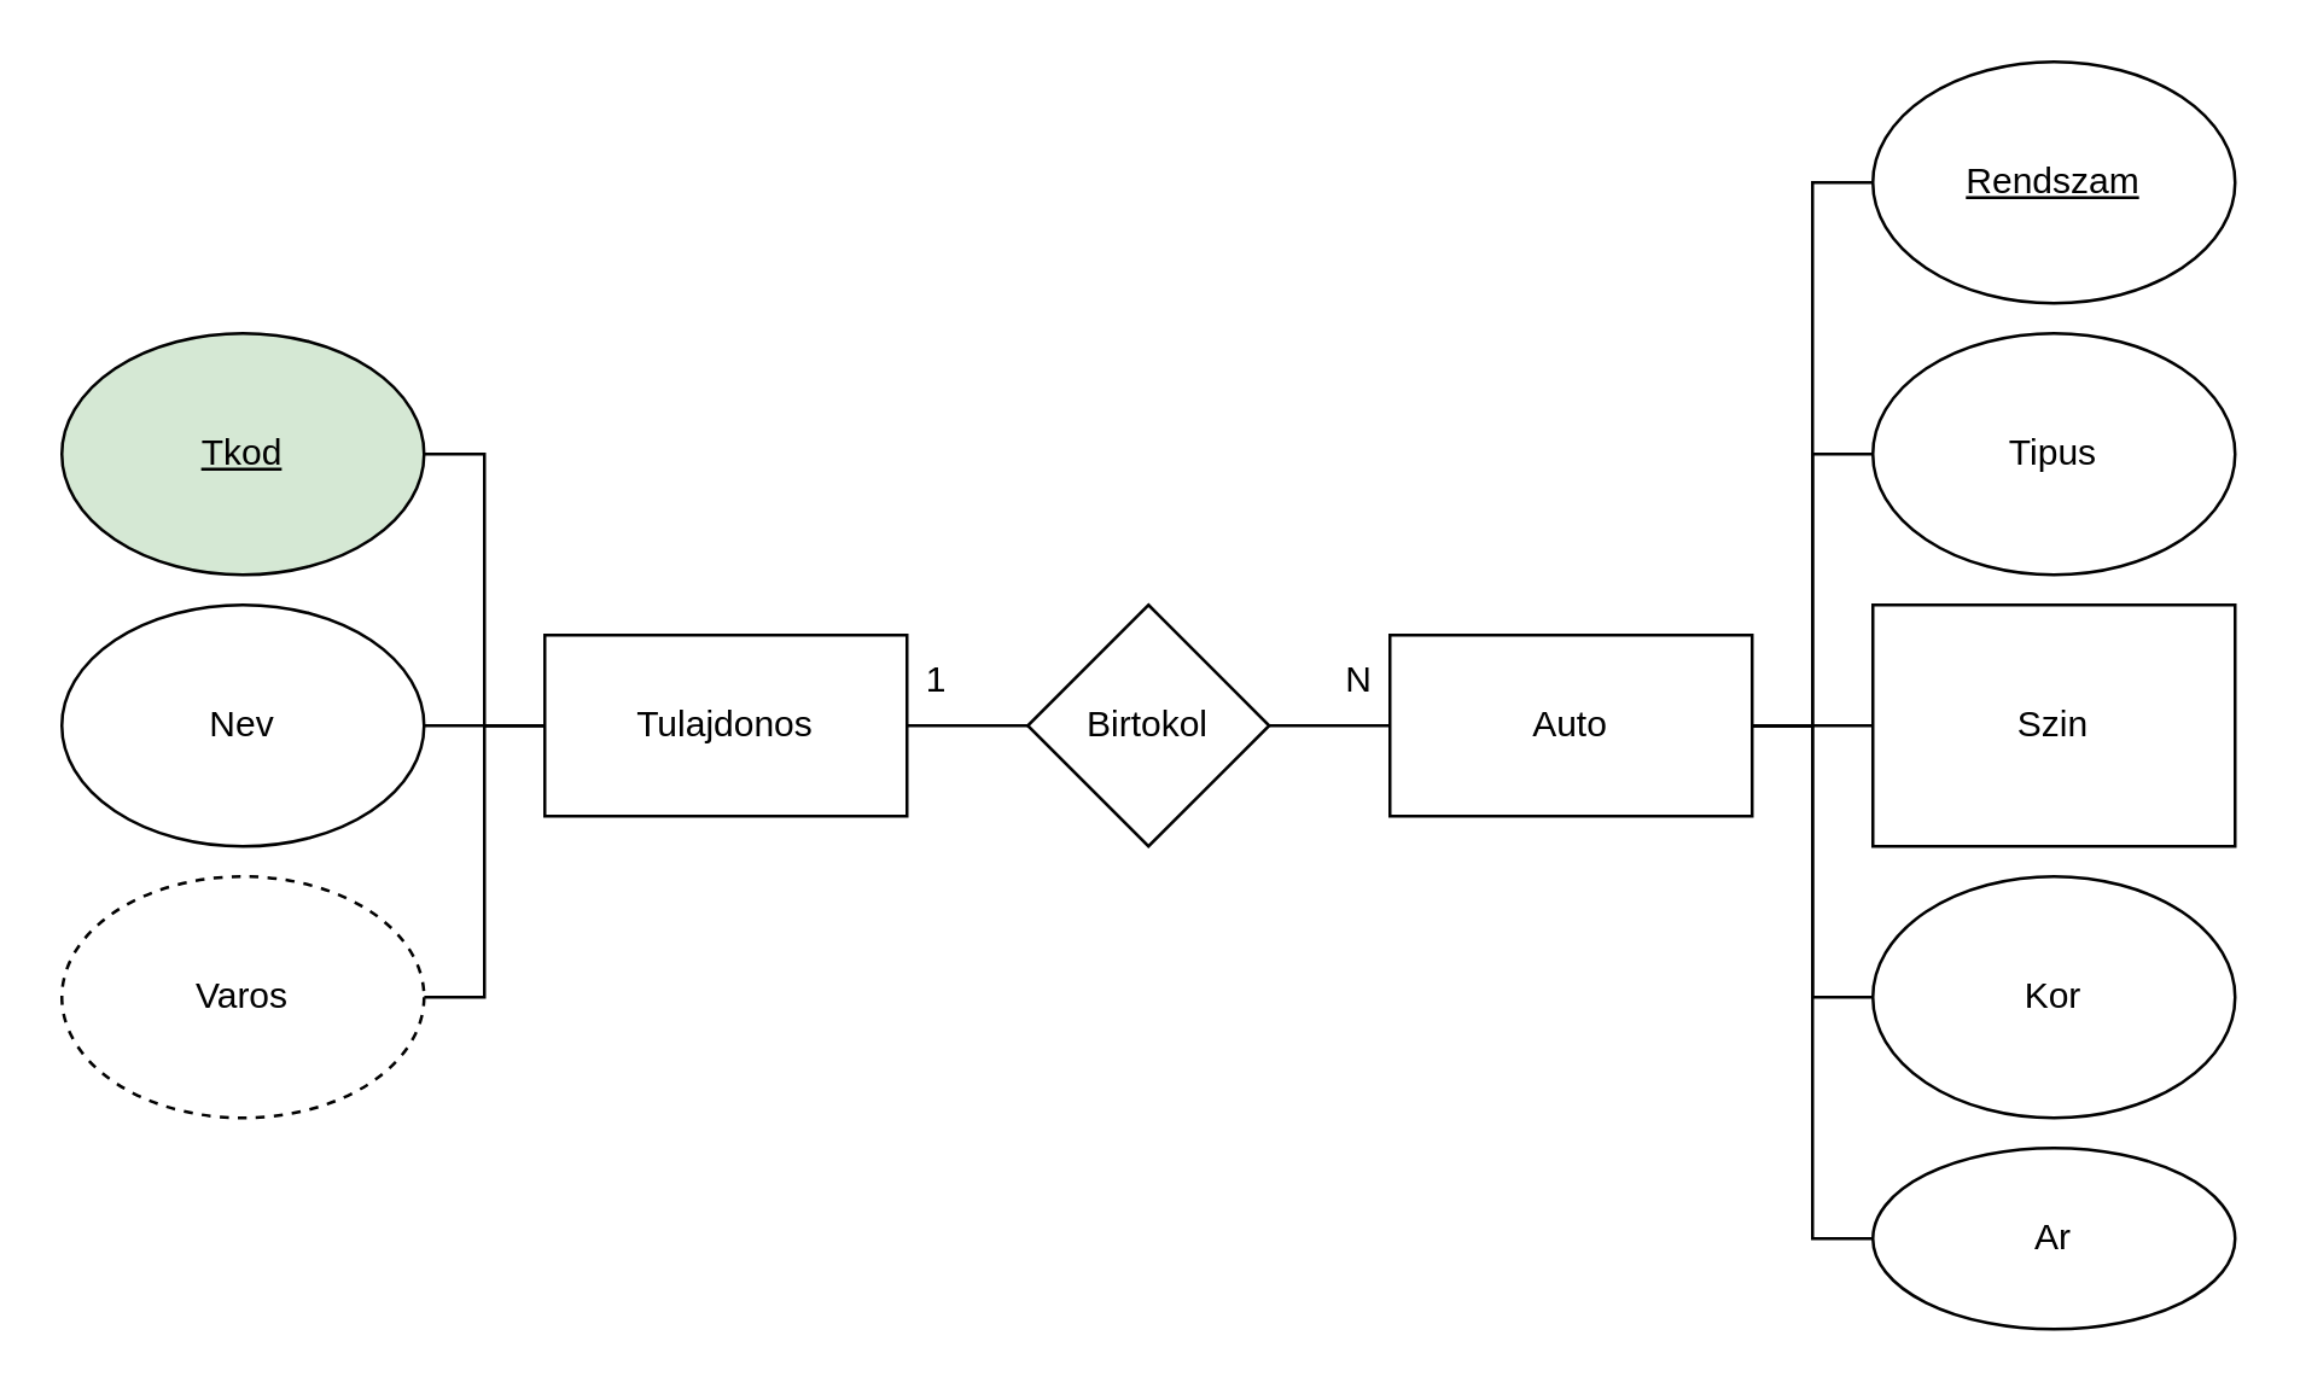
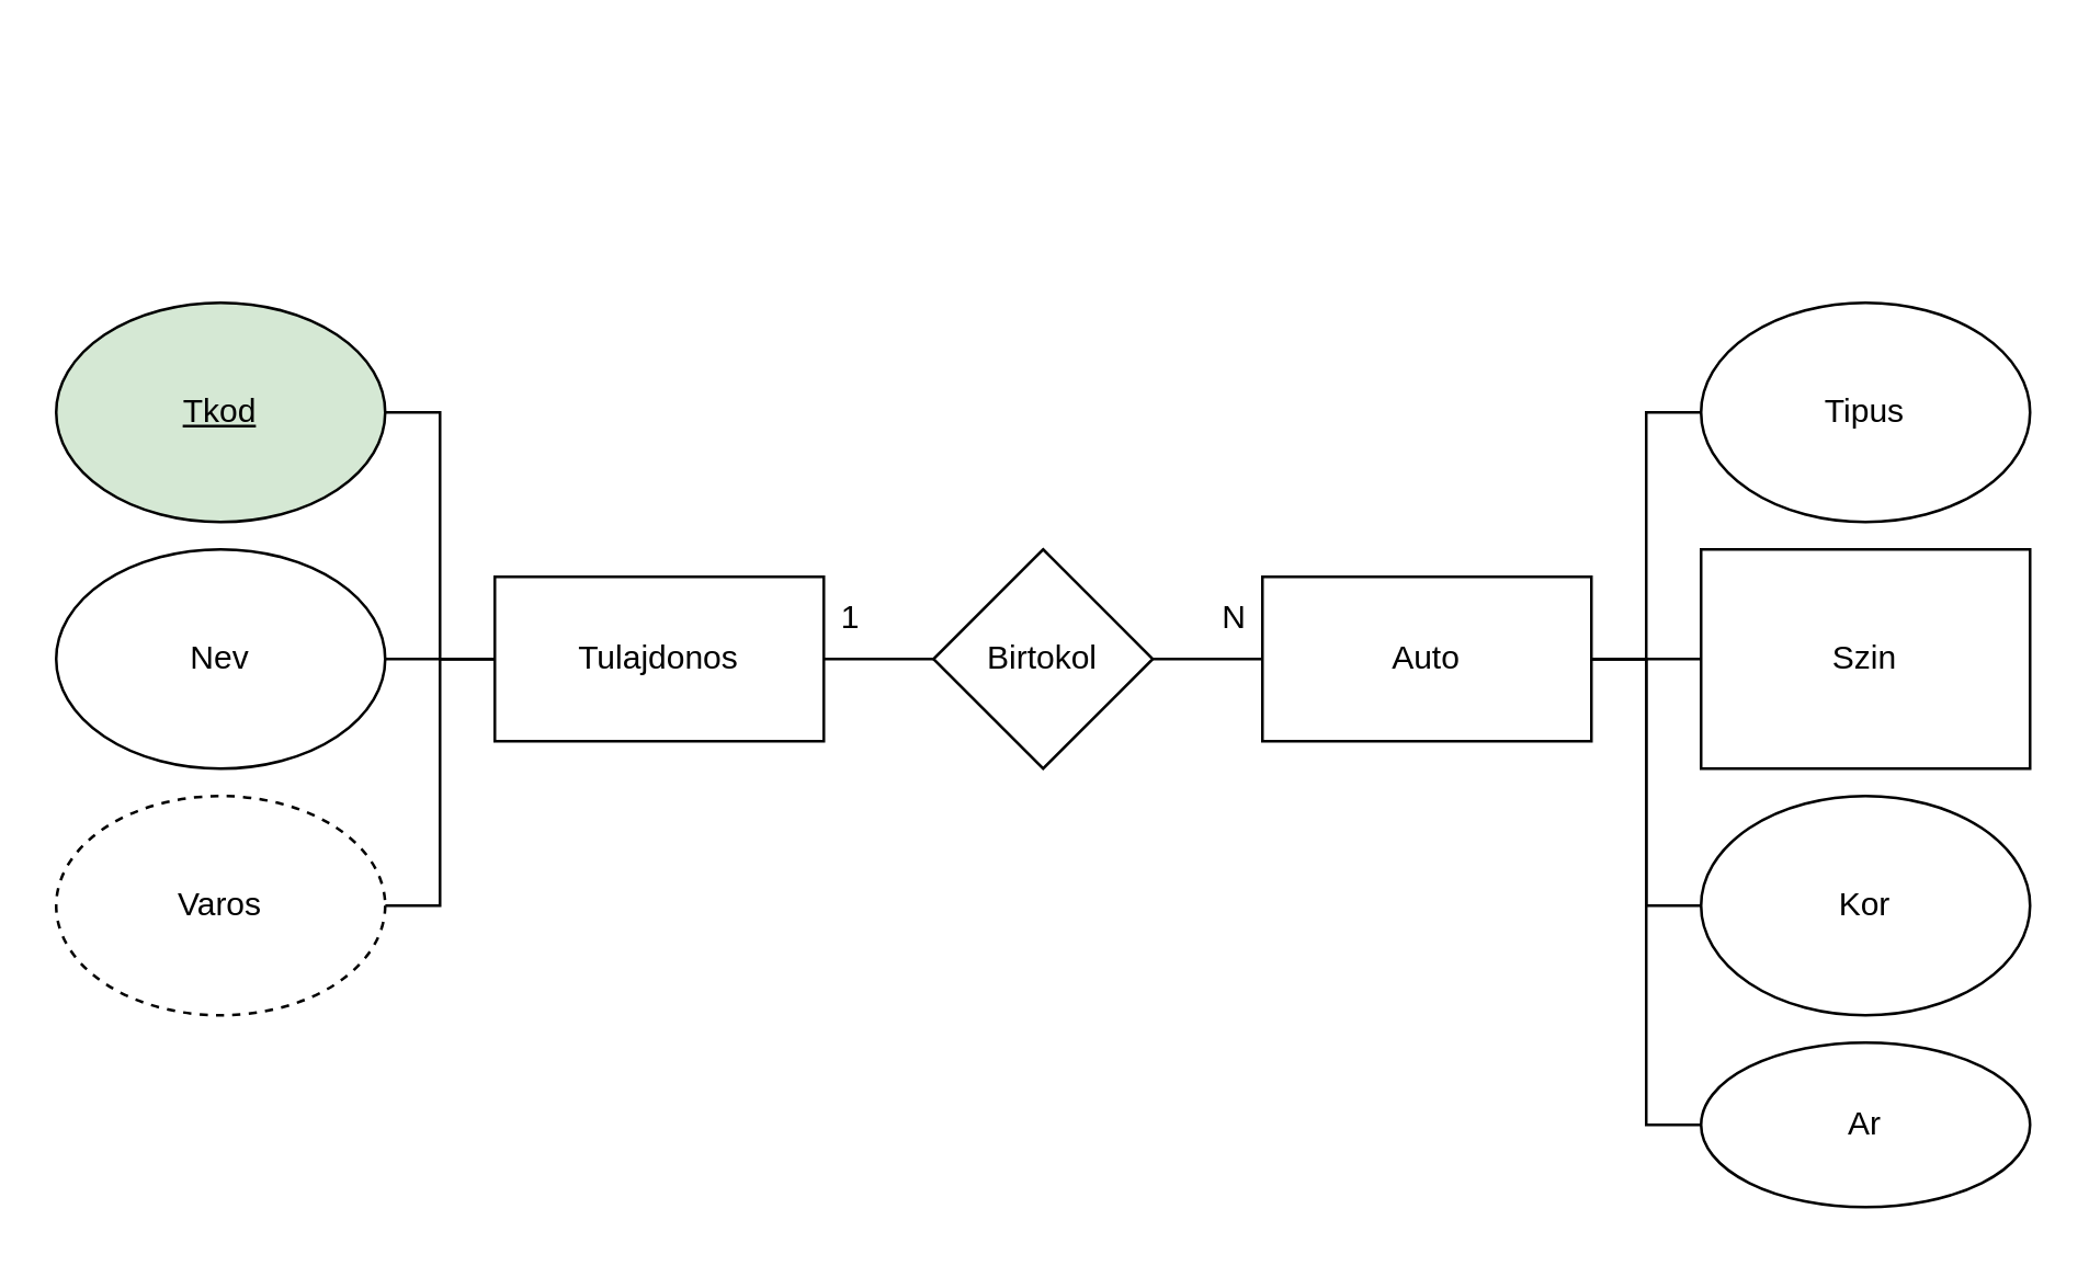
  <mxCell id="0" />
  <mxCell id="1" parent="0" />
  <mxCell id="2" value="Birtokol" style="rhombus;whiteSpace=wrap;html=1;" vertex="1" parent="1"><mxGeometry x="340" y="200" width="80" height="80" as="geometry" /></mxCell>
  <mxCell id="3" style="edgeStyle=orthogonalEdgeStyle;rounded=0;orthogonalLoop=1;jettySize=auto;html=1;entryX=0;entryY=0.5;entryDx=0;entryDy=0;endArrow=none;startFill=0;" edge="1" parent="1" source="4" target="2"><mxGeometry relative="1" as="geometry" /></mxCell>
  <mxCell id="4" value="Tulajdonos" style="rounded=0;whiteSpace=wrap;html=1;" vertex="1" parent="1"><mxGeometry x="180" y="210" width="120" height="60" as="geometry" /></mxCell>
  <mxCell id="5" style="edgeStyle=orthogonalEdgeStyle;rounded=0;orthogonalLoop=1;jettySize=auto;html=1;entryX=1;entryY=0.5;entryDx=0;entryDy=0;endArrow=none;startFill=0;" edge="1" parent="1" source="6" target="2"><mxGeometry relative="1" as="geometry" /></mxCell>
  <mxCell id="6" value="Auto" style="rounded=0;whiteSpace=wrap;html=1;" vertex="1" parent="1"><mxGeometry x="460" y="210" width="120" height="60" as="geometry" /></mxCell>
  <mxCell id="7" value="N" style="text;html=1;align=center;verticalAlign=middle;whiteSpace=wrap;rounded=0;" vertex="1" parent="1"><mxGeometry x="420" y="210" width="60" height="30" as="geometry" /></mxCell>
  <mxCell id="8" value="1" style="text;html=1;align=center;verticalAlign=middle;whiteSpace=wrap;rounded=0;" vertex="1" parent="1"><mxGeometry x="280" y="210" width="60" height="30" as="geometry" /></mxCell>
- <mxCell id="9" style="edgeStyle=orthogonalEdgeStyle;rounded=0;orthogonalLoop=1;jettySize=auto;html=1;entryX=1;entryY=0.5;entryDx=0;entryDy=0;endArrow=none;startFill=0;" edge="1" parent="1" source="10" target="6"><mxGeometry relative="1" as="geometry" /></mxCell>
- <mxCell id="10" value="&lt;u&gt;Rendszam&lt;/u&gt;" style="ellipse;whiteSpace=wrap;html=1;" vertex="1" parent="1"><mxGeometry x="620" y="20" width="120" height="80" as="geometry" /></mxCell>
  <mxCell id="11" style="edgeStyle=orthogonalEdgeStyle;rounded=0;orthogonalLoop=1;jettySize=auto;html=1;entryX=1;entryY=0.5;entryDx=0;entryDy=0;endArrow=none;startFill=0;" edge="1" parent="1" source="12" target="6"><mxGeometry relative="1" as="geometry" /></mxCell>
  <mxCell id="12" value="Tipus" style="ellipse;whiteSpace=wrap;html=1;" vertex="1" parent="1"><mxGeometry x="620" y="110" width="120" height="80" as="geometry" /></mxCell>
  <mxCell id="13" style="edgeStyle=orthogonalEdgeStyle;rounded=0;orthogonalLoop=1;jettySize=auto;html=1;endArrow=none;startFill=0;" edge="1" parent="1" source="14" target="6"><mxGeometry relative="1" as="geometry" /></mxCell>
  <mxCell id="14" value="Szin" style="whiteSpace=wrap;html=1;rounded=0;" vertex="1" parent="1"><mxGeometry x="620" y="200" width="120" height="80" as="geometry" /></mxCell>
  <mxCell id="15" style="edgeStyle=orthogonalEdgeStyle;rounded=0;orthogonalLoop=1;jettySize=auto;html=1;entryX=1;entryY=0.5;entryDx=0;entryDy=0;endArrow=none;startFill=0;" edge="1" parent="1" source="16" target="6"><mxGeometry relative="1" as="geometry" /></mxCell>
  <mxCell id="16" value="Kor" style="ellipse;whiteSpace=wrap;html=1;" vertex="1" parent="1"><mxGeometry x="620" y="290" width="120" height="80" as="geometry" /></mxCell>
  <mxCell id="17" style="edgeStyle=orthogonalEdgeStyle;rounded=0;orthogonalLoop=1;jettySize=auto;html=1;entryX=1;entryY=0.5;entryDx=0;entryDy=0;endArrow=none;startFill=0;" edge="1" parent="1" source="18" target="6"><mxGeometry relative="1" as="geometry" /></mxCell>
  <mxCell id="18" value="Ar" style="ellipse;whiteSpace=wrap;html=1;" vertex="1" parent="1"><mxGeometry x="620" y="380" width="120" height="60" as="geometry" /></mxCell>
  <mxCell id="19" style="edgeStyle=orthogonalEdgeStyle;rounded=0;orthogonalLoop=1;jettySize=auto;html=1;entryX=0;entryY=0.5;entryDx=0;entryDy=0;endArrow=none;startFill=0;" edge="1" parent="1" source="20" target="4"><mxGeometry relative="1" as="geometry" /></mxCell>
  <mxCell id="20" value="&lt;u&gt;Tkod&lt;/u&gt;" style="ellipse;whiteSpace=wrap;html=1;fillColor=#d5e8d4;" vertex="1" parent="1"><mxGeometry x="20" y="110" width="120" height="80" as="geometry" /></mxCell>
  <mxCell id="21" style="edgeStyle=orthogonalEdgeStyle;rounded=0;orthogonalLoop=1;jettySize=auto;html=1;endArrow=none;startFill=0;" edge="1" parent="1" source="22"><mxGeometry relative="1" as="geometry"><mxPoint x="180" y="240" as="targetPoint" /></mxGeometry></mxCell>
  <mxCell id="22" value="Nev" style="ellipse;whiteSpace=wrap;html=1;" vertex="1" parent="1"><mxGeometry x="20" y="200" width="120" height="80" as="geometry" /></mxCell>
  <mxCell id="23" style="edgeStyle=orthogonalEdgeStyle;rounded=0;orthogonalLoop=1;jettySize=auto;html=1;entryX=0;entryY=0.5;entryDx=0;entryDy=0;endArrow=none;startFill=0;" edge="1" parent="1" source="24" target="4"><mxGeometry relative="1" as="geometry" /></mxCell>
  <mxCell id="24" value="Varos" style="ellipse;whiteSpace=wrap;html=1;dashed=1;" vertex="1" parent="1"><mxGeometry x="20" y="290" width="120" height="80" as="geometry" /></mxCell>
